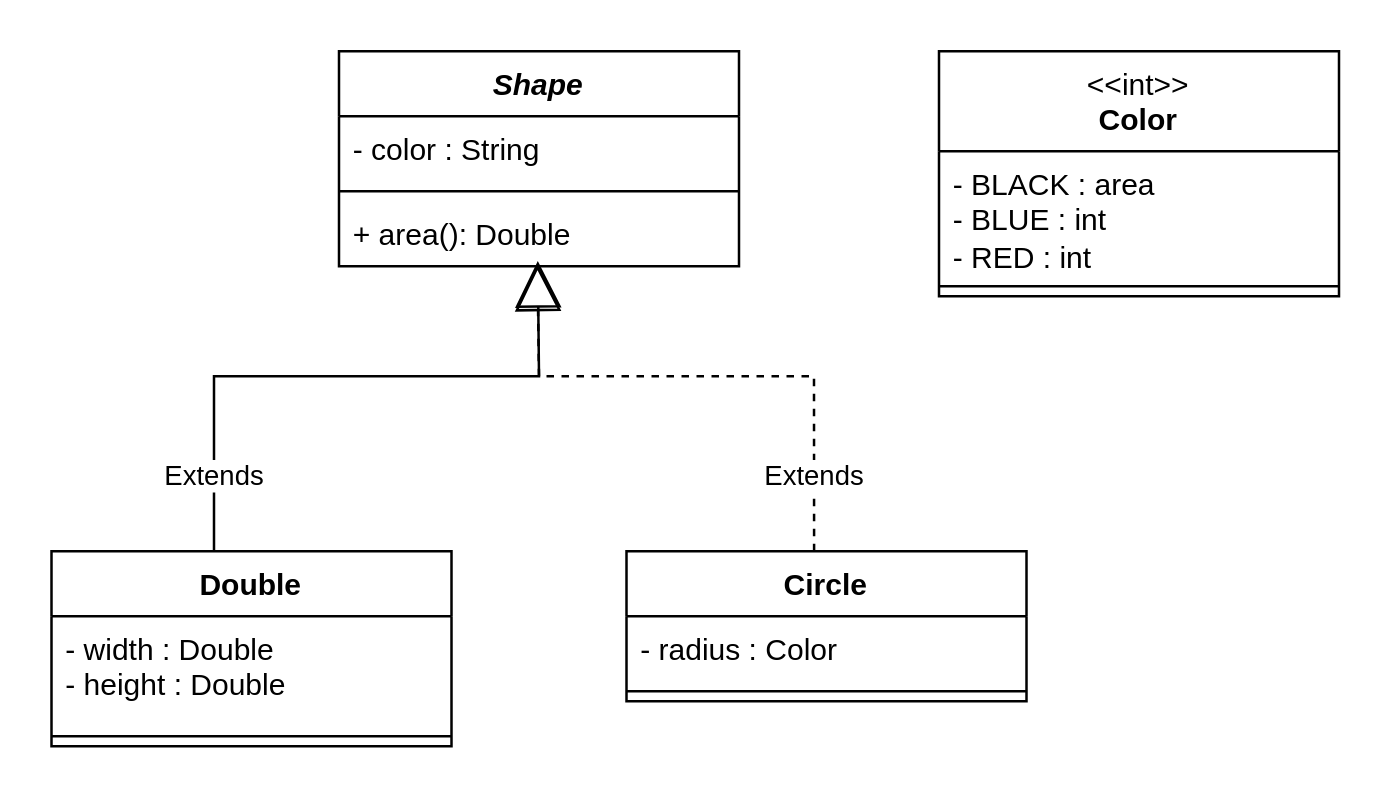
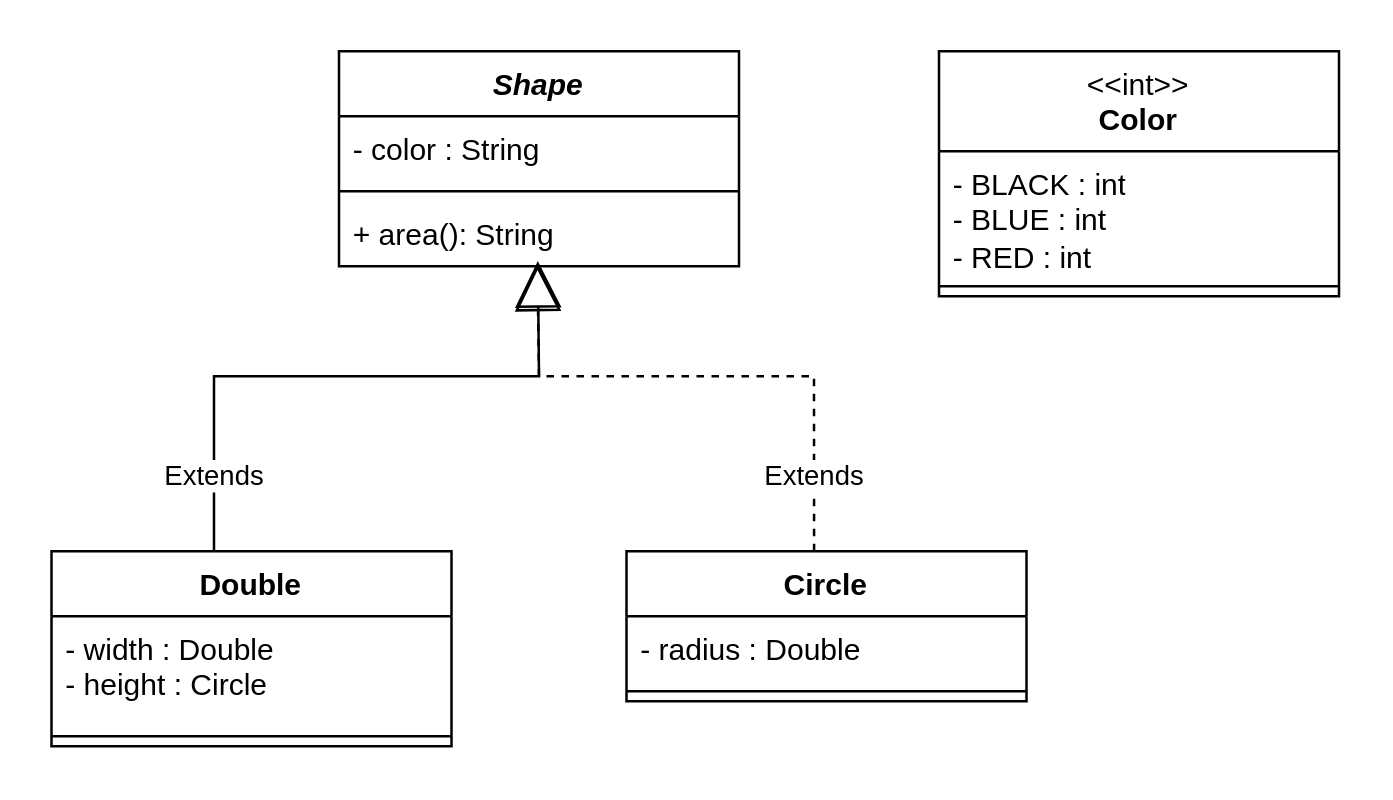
  <mxCell id="0" />
  <mxCell id="1" parent="0" />
  <mxCell id="2" value="&lt;i&gt;Shape&lt;/i&gt;" style="swimlane;fontStyle=1;align=center;verticalAlign=top;childLayout=stackLayout;horizontal=1;startSize=26;horizontalStack=0;resizeParent=1;resizeParentMax=0;resizeLast=0;collapsible=1;marginBottom=0;whiteSpace=wrap;html=1;" vertex="1" parent="1"><mxGeometry x="135" y="20" width="160" height="86" as="geometry" /></mxCell>
  <mxCell id="3" value="- color : String" style="text;strokeColor=none;fillColor=none;align=left;verticalAlign=top;spacingLeft=4;spacingRight=4;overflow=hidden;rotatable=0;points=[[0,0.5],[1,0.5]];portConstraint=eastwest;whiteSpace=wrap;html=1;" vertex="1" parent="2"><mxGeometry y="26" width="160" height="26" as="geometry" /></mxCell>
  <mxCell id="4" value="" style="line;strokeWidth=1;fillColor=none;align=left;verticalAlign=middle;spacingTop=-1;spacingLeft=3;spacingRight=3;rotatable=0;labelPosition=right;points=[];portConstraint=eastwest;strokeColor=inherit;" vertex="1" parent="2"><mxGeometry y="52" width="160" height="8" as="geometry" /></mxCell>
- <mxCell id="5" value="+ area(): Double" style="text;strokeColor=none;fillColor=none;align=left;verticalAlign=top;spacingLeft=4;spacingRight=4;overflow=hidden;rotatable=0;points=[[0,0.5],[1,0.5]];portConstraint=eastwest;whiteSpace=wrap;html=1;" vertex="1" parent="2"><mxGeometry y="60" width="160" height="26" as="geometry" /></mxCell>
+ <mxCell id="5" value="+ area(): String" style="text;strokeColor=none;fillColor=none;align=left;verticalAlign=top;spacingLeft=4;spacingRight=4;overflow=hidden;rotatable=0;points=[[0,0.5],[1,0.5]];portConstraint=eastwest;whiteSpace=wrap;html=1;" vertex="1" parent="2"><mxGeometry y="60" width="160" height="26" as="geometry" /></mxCell>
  <mxCell id="6" value="Double" style="swimlane;fontStyle=1;align=center;verticalAlign=top;childLayout=stackLayout;horizontal=1;startSize=26;horizontalStack=0;resizeParent=1;resizeParentMax=0;resizeLast=0;collapsible=1;marginBottom=0;whiteSpace=wrap;html=1;" vertex="1" parent="1"><mxGeometry x="20" y="220" width="160" height="78" as="geometry" /></mxCell>
- <mxCell id="7" value="- width : Double&lt;div&gt;- height : Double&lt;/div&gt;" style="text;strokeColor=none;fillColor=none;align=left;verticalAlign=top;spacingLeft=4;spacingRight=4;overflow=hidden;rotatable=0;points=[[0,0.5],[1,0.5]];portConstraint=eastwest;whiteSpace=wrap;html=1;" vertex="1" parent="6"><mxGeometry y="26" width="160" height="44" as="geometry" /></mxCell>
+ <mxCell id="7" value="- width : Double&lt;div&gt;- height : Circle&lt;/div&gt;" style="text;strokeColor=none;fillColor=none;align=left;verticalAlign=top;spacingLeft=4;spacingRight=4;overflow=hidden;rotatable=0;points=[[0,0.5],[1,0.5]];portConstraint=eastwest;whiteSpace=wrap;html=1;" vertex="1" parent="6"><mxGeometry y="26" width="160" height="44" as="geometry" /></mxCell>
  <mxCell id="8" value="" style="line;strokeWidth=1;fillColor=none;align=left;verticalAlign=middle;spacingTop=-1;spacingLeft=3;spacingRight=3;rotatable=0;labelPosition=right;points=[];portConstraint=eastwest;strokeColor=inherit;" vertex="1" parent="6"><mxGeometry y="70" width="160" height="8" as="geometry" /></mxCell>
  <mxCell id="9" value="Circle" style="swimlane;fontStyle=1;align=center;verticalAlign=top;childLayout=stackLayout;horizontal=1;startSize=26;horizontalStack=0;resizeParent=1;resizeParentMax=0;resizeLast=0;collapsible=1;marginBottom=0;whiteSpace=wrap;html=1;" vertex="1" parent="1"><mxGeometry x="250" y="220" width="160" height="60" as="geometry" /></mxCell>
- <mxCell id="10" value="- radius : Color" style="text;strokeColor=none;fillColor=none;align=left;verticalAlign=top;spacingLeft=4;spacingRight=4;overflow=hidden;rotatable=0;points=[[0,0.5],[1,0.5]];portConstraint=eastwest;whiteSpace=wrap;html=1;" vertex="1" parent="9"><mxGeometry y="26" width="160" height="26" as="geometry" /></mxCell>
+ <mxCell id="10" value="- radius : Double" style="text;strokeColor=none;fillColor=none;align=left;verticalAlign=top;spacingLeft=4;spacingRight=4;overflow=hidden;rotatable=0;points=[[0,0.5],[1,0.5]];portConstraint=eastwest;whiteSpace=wrap;html=1;" vertex="1" parent="9"><mxGeometry y="26" width="160" height="26" as="geometry" /></mxCell>
  <mxCell id="11" value="" style="line;strokeWidth=1;fillColor=none;align=left;verticalAlign=middle;spacingTop=-1;spacingLeft=3;spacingRight=3;rotatable=0;labelPosition=right;points=[];portConstraint=eastwest;strokeColor=inherit;" vertex="1" parent="9"><mxGeometry y="52" width="160" height="8" as="geometry" /></mxCell>
  <mxCell id="12" value="&lt;span style=&quot;font-weight: normal;&quot;&gt;&amp;lt;&amp;lt;int&amp;gt;&amp;gt;&lt;/span&gt;&lt;div&gt;Color&lt;/div&gt;" style="swimlane;fontStyle=1;align=center;verticalAlign=top;childLayout=stackLayout;horizontal=1;startSize=40;horizontalStack=0;resizeParent=1;resizeParentMax=0;resizeLast=0;collapsible=1;marginBottom=0;whiteSpace=wrap;html=1;" vertex="1" parent="1"><mxGeometry x="375" y="20" width="160" height="98" as="geometry" /></mxCell>
- <mxCell id="13" value="- BLACK : area&lt;div&gt;- BLUE : int&lt;/div&gt;&lt;div&gt;- RED : int&lt;/div&gt;" style="text;strokeColor=none;fillColor=none;align=left;verticalAlign=top;spacingLeft=4;spacingRight=4;overflow=hidden;rotatable=0;points=[[0,0.5],[1,0.5]];portConstraint=eastwest;whiteSpace=wrap;html=1;" vertex="1" parent="12"><mxGeometry y="40" width="160" height="50" as="geometry" /></mxCell>
+ <mxCell id="13" value="- BLACK : int&lt;div&gt;- BLUE : int&lt;/div&gt;&lt;div&gt;- RED : int&lt;/div&gt;" style="text;strokeColor=none;fillColor=none;align=left;verticalAlign=top;spacingLeft=4;spacingRight=4;overflow=hidden;rotatable=0;points=[[0,0.5],[1,0.5]];portConstraint=eastwest;whiteSpace=wrap;html=1;" vertex="1" parent="12"><mxGeometry y="40" width="160" height="50" as="geometry" /></mxCell>
  <mxCell id="14" value="" style="line;strokeWidth=1;fillColor=none;align=left;verticalAlign=middle;spacingTop=-1;spacingLeft=3;spacingRight=3;rotatable=0;labelPosition=right;points=[];portConstraint=eastwest;strokeColor=inherit;" vertex="1" parent="12"><mxGeometry y="90" width="160" height="8" as="geometry" /></mxCell>
  <mxCell id="15" value="Extends" style="endArrow=block;endSize=16;endFill=0;html=1;rounded=0;entryX=0.496;entryY=0.977;entryDx=0;entryDy=0;entryPerimeter=0;exitX=0.469;exitY=0;exitDx=0;exitDy=0;exitPerimeter=0;dashed=1;" edge="1" parent="1" source="9" target="5"><mxGeometry x="-0.733" width="160" relative="1" as="geometry"><mxPoint x="305" y="240" as="sourcePoint" /><mxPoint x="465" y="240" as="targetPoint" /><Array as="points"><mxPoint x="325" y="150" /><mxPoint x="215" y="150" /></Array><mxPoint as="offset" /></mxGeometry></mxCell>
  <mxCell id="16" value="Extends" style="endArrow=block;endSize=16;endFill=0;html=1;rounded=0;entryX=0.497;entryY=0.921;entryDx=0;entryDy=0;entryPerimeter=0;" edge="1" parent="1" target="5"><mxGeometry x="-0.754" width="160" relative="1" as="geometry"><mxPoint x="85" y="220" as="sourcePoint" /><mxPoint x="215" y="110" as="targetPoint" /><Array as="points"><mxPoint x="85" y="150" /><mxPoint x="215" y="150" /></Array><mxPoint as="offset" /></mxGeometry></mxCell>
